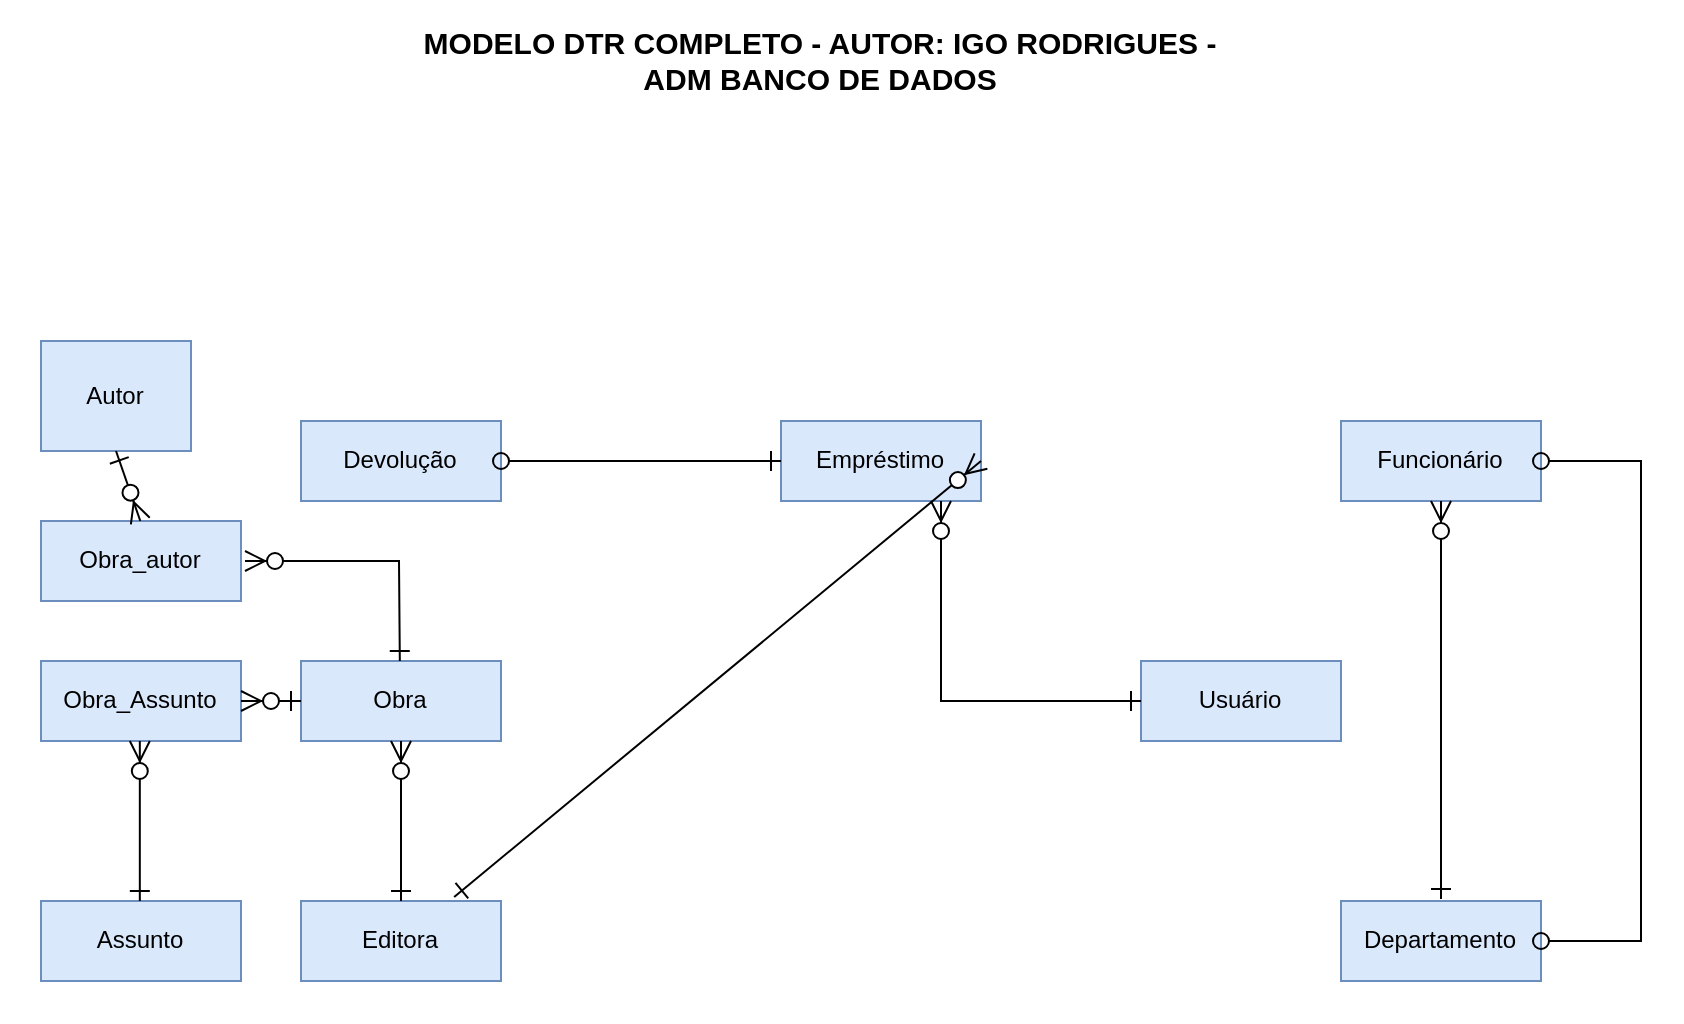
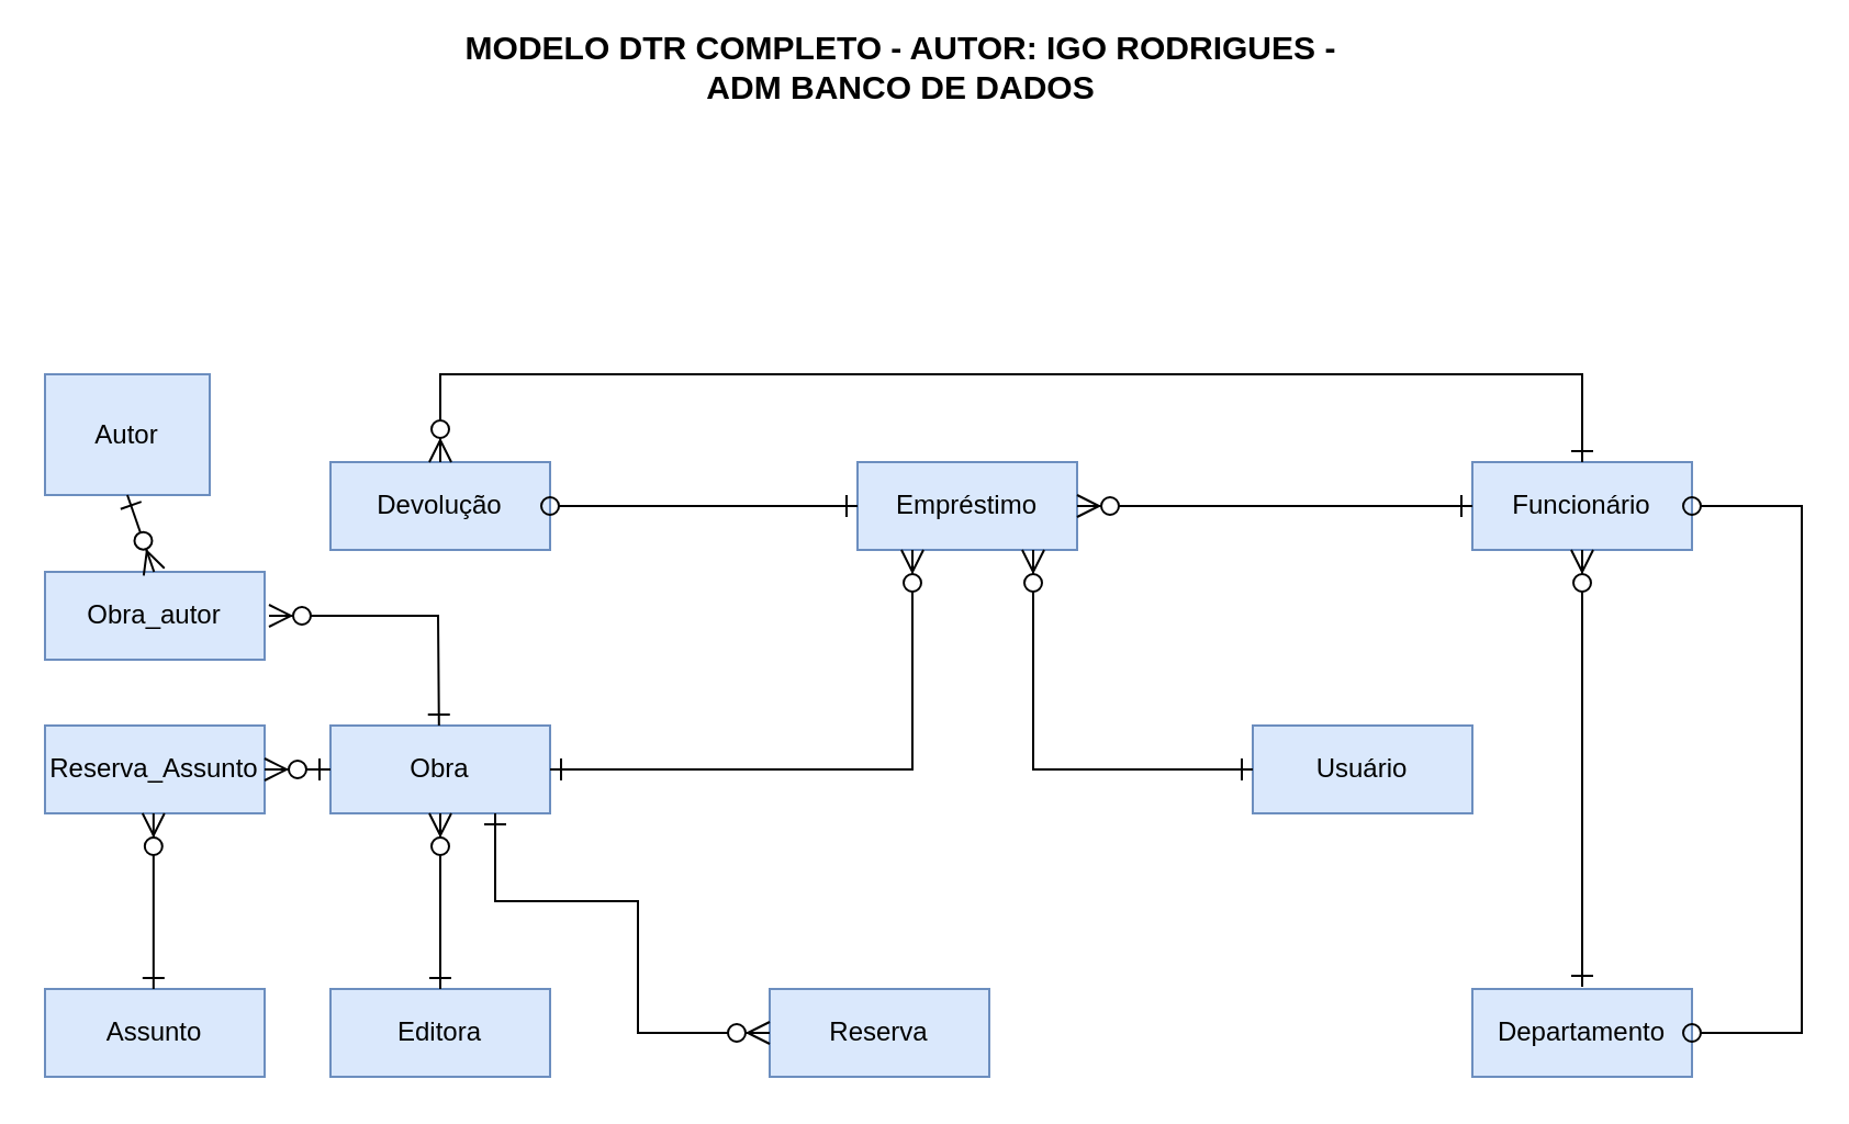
  <mxCell id="0" />
  <mxCell id="1" parent="0" />
  <mxCell id="2" value="Obra" style="whiteSpace=wrap;html=1;align=center;fillColor=#dae8fc;strokeColor=#6c8ebf;" parent="1" vertex="1"><mxGeometry x="150" y="330" width="100" height="40" as="geometry" /></mxCell>
  <mxCell id="3" value="Devolução" style="whiteSpace=wrap;html=1;align=center;fillColor=#dae8fc;strokeColor=#6c8ebf;" parent="1" vertex="1"><mxGeometry x="150" y="210" width="100" height="40" as="geometry" /></mxCell>
  <mxCell id="4" value="Editora" style="whiteSpace=wrap;html=1;align=center;fillColor=#dae8fc;strokeColor=#6c8ebf;" parent="1" vertex="1"><mxGeometry x="150" y="450" width="100" height="40" as="geometry" /></mxCell>
  <mxCell id="5" value="Empréstimo" style="whiteSpace=wrap;html=1;align=center;fillColor=#dae8fc;strokeColor=#6c8ebf;" parent="1" vertex="1"><mxGeometry x="390" y="210" width="100" height="40" as="geometry" /></mxCell>
  <mxCell id="6" value="Funcionário" style="whiteSpace=wrap;html=1;align=center;fillColor=#dae8fc;strokeColor=#6c8ebf;" parent="1" vertex="1"><mxGeometry x="670" y="210" width="100" height="40" as="geometry" /></mxCell>
  <mxCell id="7" value="Usuário" style="whiteSpace=wrap;html=1;align=center;fillColor=#dae8fc;strokeColor=#6c8ebf;" parent="1" vertex="1"><mxGeometry x="570" y="330" width="100" height="40" as="geometry" /></mxCell>
+ <mxCell id="8" value="Reserva" style="whiteSpace=wrap;html=1;align=center;fillColor=#dae8fc;strokeColor=#6c8ebf;" parent="1" vertex="1"><mxGeometry x="350" y="450" width="100" height="40" as="geometry" /></mxCell>
  <mxCell id="9" value="Departamento" style="whiteSpace=wrap;html=1;align=center;fillColor=#dae8fc;strokeColor=#6c8ebf;" parent="1" vertex="1"><mxGeometry x="670" y="450" width="100" height="40" as="geometry" /></mxCell>
  <mxCell id="10" value="" style="endArrow=ERone;html=1;rounded=0;endFill=0;startArrow=oval;startFill=0;entryX=0;entryY=0.5;entryDx=0;entryDy=0;exitX=1;exitY=0.5;exitDx=0;exitDy=0;endSize=8;targetPerimeterSpacing=2;sourcePerimeterSpacing=2;startSize=8;" parent="1" source="3" target="5" edge="1"><mxGeometry relative="1" as="geometry"><mxPoint x="400" y="400" as="sourcePoint" /><mxPoint x="560" y="400" as="targetPoint" /></mxGeometry></mxCell>
- <mxCell id="11" value="" style="endArrow=ERone;html=1;rounded=0;endFill=0;startArrow=ERzeroToMany;startFill=1;exitX=1;exitY=0.5;exitDx=0;exitDy=0;endSize=8;targetPerimeterSpacing=2;sourcePerimeterSpacing=2;startSize=8;" parent="1" source="5" target="4" edge="1"><mxGeometry relative="1" as="geometry"><mxPoint x="430" y="290" as="sourcePoint" /><mxPoint x="590" y="290" as="targetPoint" /></mxGeometry></mxCell>
+ <mxCell id="11" value="" style="endArrow=ERone;html=1;rounded=0;endFill=0;startArrow=ERzeroToMany;startFill=1;entryX=0;entryY=0.5;entryDx=0;entryDy=0;exitX=1;exitY=0.5;exitDx=0;exitDy=0;endSize=8;targetPerimeterSpacing=2;sourcePerimeterSpacing=2;startSize=8;" parent="1" source="5" target="6" edge="1"><mxGeometry relative="1" as="geometry"><mxPoint x="430" y="290" as="sourcePoint" /><mxPoint x="590" y="290" as="targetPoint" /></mxGeometry></mxCell>
+ <mxCell id="12" value="" style="endArrow=ERone;html=1;rounded=0;endFill=0;startArrow=ERzeroToMany;startFill=1;entryX=0.5;entryY=0;entryDx=0;entryDy=0;exitX=0.5;exitY=0;exitDx=0;exitDy=0;endSize=8;targetPerimeterSpacing=2;sourcePerimeterSpacing=2;startSize=8;" parent="1" source="3" target="6" edge="1"><mxGeometry relative="1" as="geometry"><mxPoint x="300" y="349.5" as="sourcePoint" /><mxPoint x="460" y="349.5" as="targetPoint" /><Array as="points"><mxPoint x="200" y="170" /><mxPoint x="720" y="170" /></Array></mxGeometry></mxCell>
  <mxCell id="13" value="" style="endArrow=ERzeroToMany;html=1;rounded=0;endFill=1;startArrow=ERone;startFill=0;endSize=8;targetPerimeterSpacing=2;sourcePerimeterSpacing=2;startSize=8;entryX=0.5;entryY=1;entryDx=0;entryDy=0;" parent="1" edge="1" target="6"><mxGeometry relative="1" as="geometry"><mxPoint x="720" y="449" as="sourcePoint" /><mxPoint x="745" y="250" as="targetPoint" /></mxGeometry></mxCell>
  <mxCell id="14" value="" style="endArrow=oval;html=1;rounded=0;endFill=0;startArrow=oval;startFill=0;entryX=1;entryY=0.5;entryDx=0;entryDy=0;exitX=1;exitY=0.5;exitDx=0;exitDy=0;endSize=8;targetPerimeterSpacing=2;sourcePerimeterSpacing=2;startSize=8;" parent="1" source="9" target="6" edge="1"><mxGeometry relative="1" as="geometry"><mxPoint x="400" y="300" as="sourcePoint" /><mxPoint x="660" y="270" as="targetPoint" /><Array as="points"><mxPoint x="820" y="470" /><mxPoint x="820" y="230" /></Array></mxGeometry></mxCell>
  <mxCell id="15" value="" style="endArrow=ERzeroToMany;html=1;rounded=0;endFill=1;startArrow=ERone;startFill=0;exitX=0;exitY=0.5;exitDx=0;exitDy=0;endSize=8;targetPerimeterSpacing=2;sourcePerimeterSpacing=2;startSize=8;" parent="1" source="7" edge="1"><mxGeometry relative="1" as="geometry"><mxPoint x="540" y="350" as="sourcePoint" /><mxPoint x="470" y="250" as="targetPoint" /><Array as="points"><mxPoint x="470" y="350" /></Array></mxGeometry></mxCell>
+ <mxCell id="16" value="" style="endArrow=ERzeroToMany;html=1;rounded=0;endFill=1;startArrow=ERone;startFill=0;entryX=0.25;entryY=1;entryDx=0;entryDy=0;exitX=1;exitY=0.5;exitDx=0;exitDy=0;endSize=8;targetPerimeterSpacing=2;sourcePerimeterSpacing=2;startSize=8;" parent="1" source="2" target="5" edge="1"><mxGeometry relative="1" as="geometry"><mxPoint x="240" y="290" as="sourcePoint" /><mxPoint x="400" y="290" as="targetPoint" /><Array as="points"><mxPoint x="415" y="350" /></Array></mxGeometry></mxCell>
  <mxCell id="17" value="" style="endArrow=ERzeroToMany;html=1;rounded=0;endFill=1;startArrow=ERone;startFill=0;exitX=0.5;exitY=0;exitDx=0;exitDy=0;endSize=8;targetPerimeterSpacing=2;sourcePerimeterSpacing=2;startSize=8;" parent="1" source="4" edge="1"><mxGeometry relative="1" as="geometry"><mxPoint x="210" y="290" as="sourcePoint" /><mxPoint x="200" y="370" as="targetPoint" /></mxGeometry></mxCell>
+ <mxCell id="18" value="" style="endArrow=ERzeroToMany;html=1;rounded=0;endFill=1;startArrow=ERone;startFill=0;entryX=0;entryY=0.5;entryDx=0;entryDy=0;exitX=0.75;exitY=1;exitDx=0;exitDy=0;endSize=8;targetPerimeterSpacing=2;sourcePerimeterSpacing=2;startSize=8;" parent="1" source="2" target="8" edge="1"><mxGeometry relative="1" as="geometry"><mxPoint x="190" y="290" as="sourcePoint" /><mxPoint x="350" y="290" as="targetPoint" /><Array as="points"><mxPoint x="225" y="410" /><mxPoint x="290" y="410" /><mxPoint x="290" y="470" /></Array></mxGeometry></mxCell>
  <mxCell id="19" value="Assunto" style="whiteSpace=wrap;html=1;align=center;fillColor=#dae8fc;strokeColor=#6c8ebf;" vertex="1" parent="1"><mxGeometry x="20" y="450" width="100" height="40" as="geometry" /></mxCell>
- <mxCell id="20" value="Obra_Assunto" style="whiteSpace=wrap;html=1;align=center;fillColor=#dae8fc;strokeColor=#6c8ebf;" vertex="1" parent="1"><mxGeometry x="20" y="330" width="100" height="40" as="geometry" /></mxCell>
+ <mxCell id="20" value="Reserva_Assunto" style="whiteSpace=wrap;html=1;align=center;fillColor=#dae8fc;strokeColor=#6c8ebf;" vertex="1" parent="1"><mxGeometry x="20" y="330" width="100" height="40" as="geometry" /></mxCell>
  <mxCell id="21" value="Obra_autor" style="whiteSpace=wrap;html=1;align=center;fillColor=#dae8fc;strokeColor=#6c8ebf;" vertex="1" parent="1"><mxGeometry x="20" y="260" width="100" height="40" as="geometry" /></mxCell>
  <mxCell id="22" value="Autor" style="whiteSpace=wrap;html=1;align=center;fillColor=#dae8fc;strokeColor=#6c8ebf;" vertex="1" parent="1"><mxGeometry x="20" y="170" width="75" height="55" as="geometry" /></mxCell>
  <mxCell id="23" value="" style="endArrow=ERzeroToMany;html=1;rounded=0;endFill=1;startArrow=ERone;startFill=0;exitX=0.5;exitY=0;exitDx=0;exitDy=0;endSize=8;targetPerimeterSpacing=2;sourcePerimeterSpacing=2;startSize=8;" edge="1" parent="1"><mxGeometry relative="1" as="geometry"><mxPoint x="69.41" y="450" as="sourcePoint" /><mxPoint x="69.41" y="370" as="targetPoint" /></mxGeometry></mxCell>
  <mxCell id="24" value="" style="endArrow=ERzeroToMany;html=1;rounded=0;endFill=1;startArrow=ERone;startFill=0;exitX=0.5;exitY=0;exitDx=0;exitDy=0;endSize=8;targetPerimeterSpacing=2;sourcePerimeterSpacing=2;startSize=8;edgeStyle=elbowEdgeStyle;" edge="1" parent="1" target="21"><mxGeometry relative="1" as="geometry"><mxPoint x="199.41" y="330" as="sourcePoint" /><mxPoint x="199.41" y="250" as="targetPoint" /><Array as="points"><mxPoint x="199" y="280" /></Array></mxGeometry></mxCell>
  <mxCell id="25" value="" style="endArrow=ERzeroToMany;html=1;rounded=0;endFill=1;startArrow=ERone;startFill=0;exitX=0;exitY=0.5;exitDx=0;exitDy=0;endSize=8;targetPerimeterSpacing=2;sourcePerimeterSpacing=2;startSize=8;entryX=1;entryY=0.5;entryDx=0;entryDy=0;" edge="1" parent="1" source="2" target="20"><mxGeometry relative="1" as="geometry"><mxPoint x="79.41" y="460" as="sourcePoint" /><mxPoint x="79.41" y="380" as="targetPoint" /></mxGeometry></mxCell>
  <mxCell id="26" value="" style="endArrow=ERzeroToMany;html=1;rounded=0;endFill=1;startArrow=ERone;startFill=0;exitX=0.5;exitY=1;exitDx=0;exitDy=0;endSize=8;targetPerimeterSpacing=2;sourcePerimeterSpacing=2;startSize=8;" edge="1" parent="1" source="22"><mxGeometry relative="1" as="geometry"><mxPoint x="69.66" y="340" as="sourcePoint" /><mxPoint x="69.66" y="260" as="targetPoint" /></mxGeometry></mxCell>
  <mxCell id="27" value="MODELO DTR COMPLETO - AUTOR: IGO RODRIGUES - &lt;br&gt;ADM BANCO DE DADOS" style="text;html=1;strokeColor=none;fillColor=none;align=center;verticalAlign=middle;whiteSpace=wrap;rounded=0;fontStyle=1;fontSize=15;" vertex="1" parent="1"><mxGeometry x="150" y="20" width="520" height="20" as="geometry" /></mxCell>
